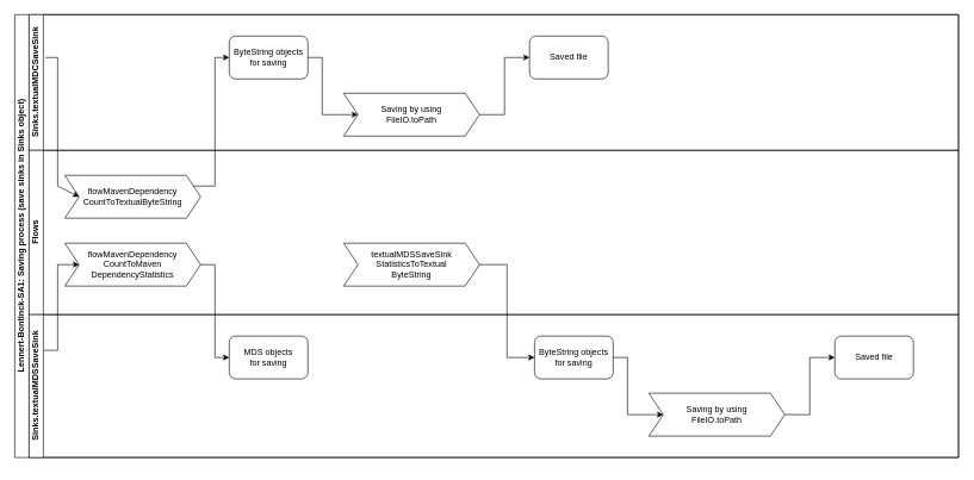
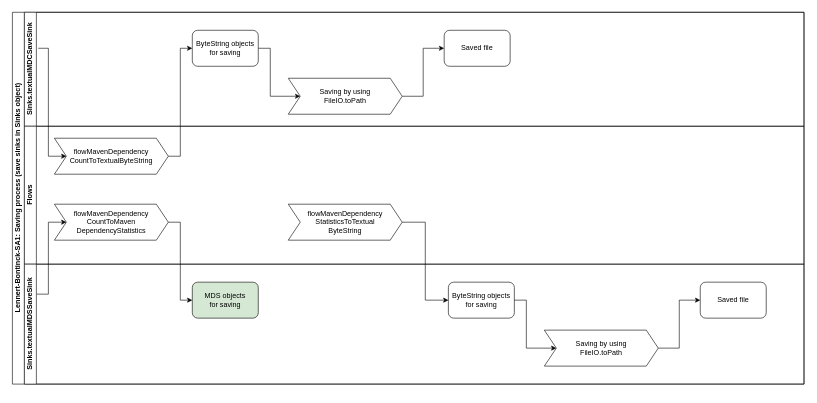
  <mxCell id="0" />
  <mxCell id="1" parent="0" />
  <mxCell id="2" value="Lennert-Bontinck-SA1: Saving process (save sinks in Sinks object)" style="swimlane;html=1;childLayout=stackLayout;resizeParent=1;resizeParentMax=0;horizontal=0;startSize=20;horizontalStack=0;" parent="1" vertex="1"><mxGeometry x="20" y="20" width="1320" height="620" as="geometry" /></mxCell>
  <mxCell id="3" value="Sinks.textualMDCSaveSink" style="swimlane;html=1;startSize=20;horizontal=0;" vertex="1" parent="2"><mxGeometry x="20" width="1300" height="190" as="geometry" /></mxCell>
  <mxCell id="4" value="&lt;br&gt;" style="text;html=1;strokeColor=none;fillColor=none;align=center;verticalAlign=middle;whiteSpace=wrap;rounded=0;fontSize=9;" vertex="1" parent="3"><mxGeometry x="155" y="190" width="40" height="20" as="geometry" /></mxCell>
  <mxCell id="5" style="edgeStyle=orthogonalEdgeStyle;rounded=0;orthogonalLoop=1;jettySize=auto;html=1;entryX=0;entryY=0.5;entryDx=0;entryDy=0;" edge="1" parent="3" source="6" target="9"><mxGeometry relative="1" as="geometry"><Array as="points"><mxPoint x="410" y="60" /><mxPoint x="410" y="140" /></Array></mxGeometry></mxCell>
  <mxCell id="6" value="ByteString objects&lt;br&gt;for saving" style="rounded=1;whiteSpace=wrap;html=1;" vertex="1" parent="3"><mxGeometry x="280" y="30" width="110" height="60" as="geometry" /></mxCell>
  <mxCell id="7" value="Saved file" style="rounded=1;whiteSpace=wrap;html=1;" vertex="1" parent="3"><mxGeometry x="700" y="30" width="110" height="60" as="geometry" /></mxCell>
  <mxCell id="8" style="edgeStyle=orthogonalEdgeStyle;rounded=0;orthogonalLoop=1;jettySize=auto;html=1;entryX=0;entryY=0.5;entryDx=0;entryDy=0;" edge="1" parent="3" source="9" target="7"><mxGeometry relative="1" as="geometry" /></mxCell>
  <mxCell id="9" value="Saving by using&lt;br&gt;FileIO.toPath" style="shape=step;perimeter=stepPerimeter;whiteSpace=wrap;html=1;fixedSize=1;" vertex="1" parent="3"><mxGeometry x="440" y="110" width="190" height="60" as="geometry" /></mxCell>
  <mxCell id="10" value="Flows" style="swimlane;html=1;startSize=20;horizontal=0;" vertex="1" parent="2"><mxGeometry x="20" y="190" width="1300" height="230" as="geometry" /></mxCell>
  <mxCell id="11" value="&lt;br&gt;" style="text;html=1;strokeColor=none;fillColor=none;align=center;verticalAlign=middle;whiteSpace=wrap;rounded=0;fontSize=9;" vertex="1" parent="10"><mxGeometry x="155" y="190" width="40" height="20" as="geometry" /></mxCell>
- <mxCell id="12" value="flowMavenDependency&lt;br&gt;CountToTextualByteString" style="shape=step;perimeter=stepPerimeter;whiteSpace=wrap;html=1;fixedSize=1;" vertex="1" parent="10"><mxGeometry x="50" y="35" width="190" height="60" as="geometry" /></mxCell>
+ <mxCell id="12" value="flowMavenDependency&lt;br&gt;CountToTextualByteString" style="shape=step;perimeter=stepPerimeter;whiteSpace=wrap;html=1;fixedSize=1;" vertex="1" parent="10"><mxGeometry x="50" y="20" width="190" height="60" as="geometry" /></mxCell>
  <mxCell id="13" value="flowMavenDependency&lt;br&gt;CountToMaven&lt;br&gt;DependencyStatistics" style="shape=step;perimeter=stepPerimeter;whiteSpace=wrap;html=1;fixedSize=1;" vertex="1" parent="10"><mxGeometry x="50" y="130" width="190" height="60" as="geometry" /></mxCell>
- <mxCell id="14" value="textualMDSSaveSink&lt;br&gt;StatisticsToTextual&lt;br&gt;ByteString" style="shape=step;perimeter=stepPerimeter;whiteSpace=wrap;html=1;fixedSize=1;" vertex="1" parent="10"><mxGeometry x="440" y="130" width="190" height="60" as="geometry" /></mxCell>
+ <mxCell id="14" value="flowMavenDependency&lt;br&gt;StatisticsToTextual&lt;br&gt;ByteString" style="shape=step;perimeter=stepPerimeter;whiteSpace=wrap;html=1;fixedSize=1;" vertex="1" parent="10"><mxGeometry x="440" y="130" width="190" height="60" as="geometry" /></mxCell>
  <mxCell id="15" value="Sinks.textualMDSSaveSink" style="swimlane;html=1;startSize=20;horizontal=0;" parent="2" vertex="1"><mxGeometry x="20" y="420" width="1300" height="200" as="geometry" /></mxCell>
  <mxCell id="16" value="&lt;br&gt;" style="text;html=1;strokeColor=none;fillColor=none;align=center;verticalAlign=middle;whiteSpace=wrap;rounded=0;fontSize=9;" parent="15" vertex="1"><mxGeometry x="155" y="190" width="40" height="20" as="geometry" /></mxCell>
- <mxCell id="17" value="MDS objects&lt;br&gt;for saving" style="rounded=1;whiteSpace=wrap;html=1;" parent="15" vertex="1"><mxGeometry x="280" y="30" width="110" height="60" as="geometry" /></mxCell>
+ <mxCell id="17" value="MDS objects&lt;br&gt;for saving" style="rounded=1;whiteSpace=wrap;html=1;fillColor=#d5e8d4;" parent="15" vertex="1"><mxGeometry x="280" y="30" width="110" height="60" as="geometry" /></mxCell>
  <mxCell id="18" value="ByteString objects&lt;br&gt;for saving" style="rounded=1;whiteSpace=wrap;html=1;" vertex="1" parent="15"><mxGeometry x="707" y="30" width="110" height="60" as="geometry" /></mxCell>
  <mxCell id="19" style="edgeStyle=orthogonalEdgeStyle;rounded=0;orthogonalLoop=1;jettySize=auto;html=1;entryX=0;entryY=0.5;entryDx=0;entryDy=0;" edge="1" parent="15" target="22"><mxGeometry relative="1" as="geometry"><mxPoint x="817" y="60" as="sourcePoint" /><Array as="points"><mxPoint x="837" y="60" /><mxPoint x="837" y="140" /></Array></mxGeometry></mxCell>
  <mxCell id="20" value="Saved file" style="rounded=1;whiteSpace=wrap;html=1;" vertex="1" parent="15"><mxGeometry x="1127" y="30" width="110" height="60" as="geometry" /></mxCell>
  <mxCell id="21" style="edgeStyle=orthogonalEdgeStyle;rounded=0;orthogonalLoop=1;jettySize=auto;html=1;entryX=0;entryY=0.5;entryDx=0;entryDy=0;" edge="1" parent="15" source="22" target="20"><mxGeometry relative="1" as="geometry" /></mxCell>
  <mxCell id="22" value="Saving by using&lt;br&gt;FileIO.toPath" style="shape=step;perimeter=stepPerimeter;whiteSpace=wrap;html=1;fixedSize=1;" vertex="1" parent="15"><mxGeometry x="867" y="110" width="190" height="60" as="geometry" /></mxCell>
  <mxCell id="23" value="" style="endArrow=classic;html=1;rounded=0;entryX=0;entryY=0.5;entryDx=0;entryDy=0;" edge="1" parent="2" target="12"><mxGeometry width="50" height="50" relative="1" as="geometry"><mxPoint x="43" y="60" as="sourcePoint" /><mxPoint x="90" y="330" as="targetPoint" /><Array as="points"><mxPoint x="60" y="60" /><mxPoint x="60" y="150" /><mxPoint x="60" y="240" /></Array></mxGeometry></mxCell>
  <mxCell id="24" style="edgeStyle=orthogonalEdgeStyle;rounded=0;orthogonalLoop=1;jettySize=auto;html=1;entryX=0;entryY=0.5;entryDx=0;entryDy=0;" edge="1" parent="2" source="12" target="6"><mxGeometry relative="1" as="geometry"><Array as="points"><mxPoint x="280" y="240" /><mxPoint x="280" y="60" /></Array></mxGeometry></mxCell>
  <mxCell id="25" value="" style="endArrow=classic;html=1;entryX=0;entryY=0.5;entryDx=0;entryDy=0;rounded=0;" parent="2" target="13" edge="1"><mxGeometry width="50" height="50" relative="1" as="geometry"><mxPoint x="41" y="470" as="sourcePoint" /><mxPoint x="240" y="730" as="targetPoint" /><Array as="points"><mxPoint x="60" y="470" /><mxPoint x="60" y="350" /></Array></mxGeometry></mxCell>
  <mxCell id="26" style="edgeStyle=orthogonalEdgeStyle;rounded=0;orthogonalLoop=1;jettySize=auto;html=1;entryX=0;entryY=0.5;entryDx=0;entryDy=0;" edge="1" parent="2" source="13" target="17"><mxGeometry relative="1" as="geometry" /></mxCell>
  <mxCell id="27" style="edgeStyle=orthogonalEdgeStyle;rounded=0;orthogonalLoop=1;jettySize=auto;html=1;entryX=0;entryY=0.5;entryDx=0;entryDy=0;" edge="1" parent="2" source="14" target="18"><mxGeometry relative="1" as="geometry" /></mxCell>
